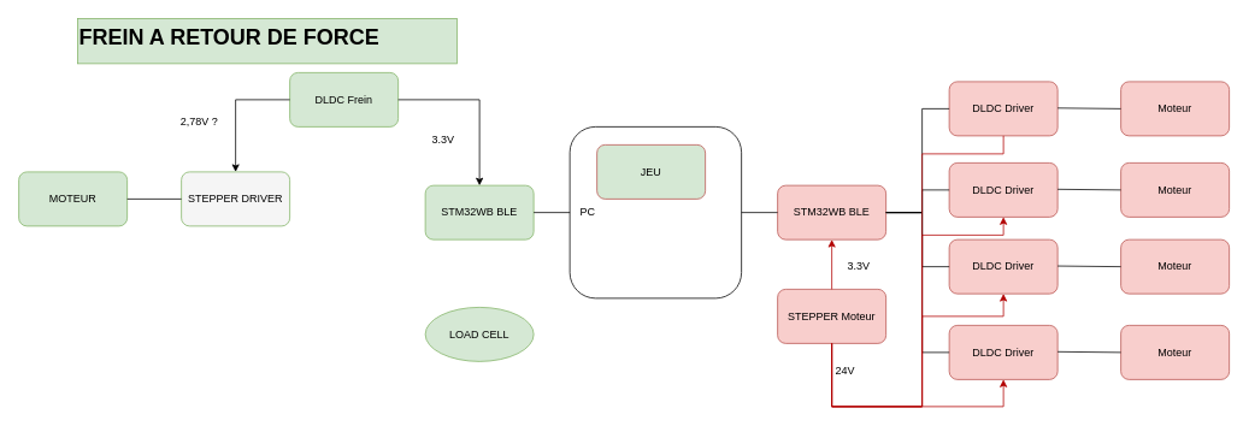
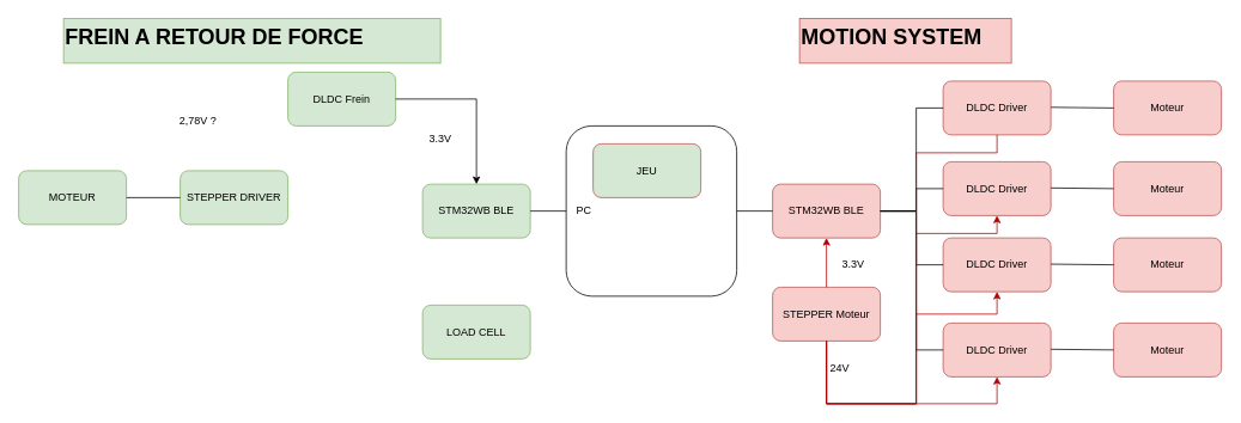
  <mxCell id="0" />
  <mxCell id="1" parent="0" />
  <mxCell id="2" value="" style="rounded=1;whiteSpace=wrap;html=1;" vertex="1" parent="1"><mxGeometry x="630" y="140" width="190" height="190" as="geometry" /></mxCell>
  <mxCell id="3" value="DLDC Driver" style="rounded=1;whiteSpace=wrap;html=1;fillColor=#f8cecc;strokeColor=#b85450;" vertex="1" parent="1"><mxGeometry x="1050" y="90" width="120" height="60" as="geometry" /></mxCell>
  <mxCell id="4" value="STEPPER Moteur" style="rounded=1;whiteSpace=wrap;html=1;fillColor=#f8cecc;strokeColor=#b85450;" vertex="1" parent="1"><mxGeometry x="860" y="320" width="120" height="60" as="geometry" /></mxCell>
  <mxCell id="5" value="STM32WB BLE" style="rounded=1;whiteSpace=wrap;html=1;fillColor=#f8cecc;strokeColor=#b85450;" vertex="1" parent="1"><mxGeometry x="860" y="205" width="120" height="60" as="geometry" /></mxCell>
  <mxCell id="6" value="JEU" style="rounded=1;whiteSpace=wrap;html=1;fillColor=#d5e8d4;strokeColor=#b85450;" vertex="1" parent="1"><mxGeometry x="660" y="160" width="120" height="60" as="geometry" /></mxCell>
  <mxCell id="7" value="Moteur" style="rounded=1;whiteSpace=wrap;html=1;fillColor=#f8cecc;strokeColor=#b85450;" vertex="1" parent="1"><mxGeometry x="1240" y="90" width="120" height="60" as="geometry" /></mxCell>
  <mxCell id="8" value="DLDC Frein" style="rounded=1;whiteSpace=wrap;html=1;fillColor=#d5e8d4;strokeColor=#82b366;" vertex="1" parent="1"><mxGeometry x="320" y="80" width="120" height="60" as="geometry" /></mxCell>
  <mxCell id="9" value="STM32WB BLE" style="rounded=1;whiteSpace=wrap;html=1;fillColor=#d5e8d4;strokeColor=#82b366;" vertex="1" parent="1"><mxGeometry x="470" y="205" width="120" height="60" as="geometry" /></mxCell>
- <mxCell id="10" value="LOAD CELL" style="ellipse;whiteSpace=wrap;html=1;fillColor=#d5e8d4;strokeColor=#82b366;" vertex="1" parent="1"><mxGeometry x="470" y="340" width="120" height="60" as="geometry" /></mxCell>
- <mxCell id="11" value="STEPPER DRIVER" style="rounded=1;whiteSpace=wrap;html=1;fillColor=#f5f5f5;strokeColor=#82b366;" vertex="1" parent="1"><mxGeometry x="200" y="190" width="120" height="60" as="geometry" /></mxCell>
+ <mxCell id="10" value="LOAD CELL" style="rounded=1;whiteSpace=wrap;html=1;fillColor=#d5e8d4;strokeColor=#82b366;" vertex="1" parent="1"><mxGeometry x="470" y="340" width="120" height="60" as="geometry" /></mxCell>
+ <mxCell id="11" value="STEPPER DRIVER" style="rounded=1;whiteSpace=wrap;html=1;fillColor=#d5e8d4;strokeColor=#82b366;" vertex="1" parent="1"><mxGeometry x="200" y="190" width="120" height="60" as="geometry" /></mxCell>
  <mxCell id="12" value="MOTEUR" style="rounded=1;whiteSpace=wrap;html=1;fillColor=#d5e8d4;strokeColor=#82b366;" vertex="1" parent="1"><mxGeometry x="20" y="190" width="120" height="60" as="geometry" /></mxCell>
  <mxCell id="13" value="PC" style="text;html=1;align=center;verticalAlign=middle;whiteSpace=wrap;rounded=0;" vertex="1" parent="1"><mxGeometry x="620" y="220" width="60" height="30" as="geometry" /></mxCell>
  <mxCell id="14" value="" style="endArrow=classic;html=1;rounded=0;exitX=1;exitY=0.5;exitDx=0;exitDy=0;entryX=0.5;entryY=0;entryDx=0;entryDy=0;" edge="1" parent="1" source="8" target="9"><mxGeometry width="50" height="50" relative="1" as="geometry"><mxPoint x="460" y="390" as="sourcePoint" /><mxPoint x="510" y="340" as="targetPoint" /><Array as="points"><mxPoint x="530" y="110" /></Array></mxGeometry></mxCell>
- <mxCell id="15" value="" style="endArrow=classic;html=1;rounded=0;exitX=0;exitY=0.5;exitDx=0;exitDy=0;entryX=0.5;entryY=0;entryDx=0;entryDy=0;" edge="1" parent="1" source="8" target="11"><mxGeometry width="50" height="50" relative="1" as="geometry"><mxPoint x="640" y="430" as="sourcePoint" /><mxPoint x="690" y="380" as="targetPoint" /><Array as="points"><mxPoint x="260" y="110" /></Array></mxGeometry></mxCell>
  <mxCell id="16" value="" style="endArrow=none;html=1;rounded=0;exitX=1;exitY=0.5;exitDx=0;exitDy=0;entryX=0;entryY=0.5;entryDx=0;entryDy=0;" edge="1" parent="1" source="12" target="11"><mxGeometry width="50" height="50" relative="1" as="geometry"><mxPoint x="640" y="430" as="sourcePoint" /><mxPoint x="690" y="380" as="targetPoint" /></mxGeometry></mxCell>
  <mxCell id="17" value="24V" style="text;html=1;align=center;verticalAlign=middle;whiteSpace=wrap;rounded=0;" vertex="1" parent="1"><mxGeometry x="905" y="395" width="60" height="30" as="geometry" /></mxCell>
  <mxCell id="18" value="3.3V" style="text;html=1;align=center;verticalAlign=middle;whiteSpace=wrap;rounded=0;" vertex="1" parent="1"><mxGeometry x="460" y="140" width="60" height="30" as="geometry" /></mxCell>
  <mxCell id="19" value="3.3V" style="text;html=1;align=center;verticalAlign=middle;whiteSpace=wrap;rounded=0;" vertex="1" parent="1"><mxGeometry x="920" y="280" width="60" height="30" as="geometry" /></mxCell>
  <mxCell id="20" value="" style="endArrow=none;html=1;rounded=0;exitX=1;exitY=0.5;exitDx=0;exitDy=0;entryX=0;entryY=0.5;entryDx=0;entryDy=0;" edge="1" parent="1" source="2" target="5"><mxGeometry width="50" height="50" relative="1" as="geometry"><mxPoint x="640" y="430" as="sourcePoint" /><mxPoint x="690" y="380" as="targetPoint" /></mxGeometry></mxCell>
  <mxCell id="21" value="" style="endArrow=none;html=1;rounded=0;exitX=1;exitY=0.5;exitDx=0;exitDy=0;" edge="1" parent="1" source="5" target="3"><mxGeometry width="50" height="50" relative="1" as="geometry"><mxPoint x="640" y="430" as="sourcePoint" /><mxPoint x="690" y="380" as="targetPoint" /><Array as="points"><mxPoint x="1020" y="235" /><mxPoint x="1020" y="120" /></Array></mxGeometry></mxCell>
  <mxCell id="22" value="" style="endArrow=none;html=1;rounded=0;exitX=1;exitY=0.5;exitDx=0;exitDy=0;entryX=0;entryY=0.5;entryDx=0;entryDy=0;" edge="1" parent="1" target="7"><mxGeometry width="50" height="50" relative="1" as="geometry"><mxPoint x="1170" y="119.23" as="sourcePoint" /><mxPoint x="1220" y="119" as="targetPoint" /><Array as="points" /></mxGeometry></mxCell>
+ <mxCell id="23" value="&lt;h1 style=&quot;margin-top: 0px;&quot;&gt;MOTION SYSTEM&lt;/h1&gt;" style="text;html=1;whiteSpace=wrap;overflow=hidden;rounded=0;fillColor=#f8cecc;strokeColor=#b85450;" vertex="1" parent="1"><mxGeometry x="890" y="20" width="236" height="50" as="geometry" /></mxCell>
  <mxCell id="24" value="" style="endArrow=none;html=1;rounded=0;exitX=1;exitY=0.5;exitDx=0;exitDy=0;entryX=0;entryY=0.5;entryDx=0;entryDy=0;" edge="1" parent="1" source="9" target="2"><mxGeometry width="50" height="50" relative="1" as="geometry"><mxPoint x="600" y="250" as="sourcePoint" /><mxPoint x="690" y="380" as="targetPoint" /></mxGeometry></mxCell>
- <mxCell id="25" value="&lt;h1 style=&quot;margin-top: 0px;&quot;&gt;FREIN A RETOUR DE FORCE&lt;/h1&gt;" style="text;html=1;whiteSpace=wrap;overflow=hidden;rounded=0;fillColor=#d5e8d4;strokeColor=#82b366;" vertex="1" parent="1"><mxGeometry x="85" y="20" width="420" height="50" as="geometry" /></mxCell>
+ <mxCell id="25" value="&lt;h1 style=&quot;margin-top: 0px;&quot;&gt;FREIN A RETOUR DE FORCE&lt;/h1&gt;" style="text;html=1;whiteSpace=wrap;overflow=hidden;rounded=0;fillColor=#d5e8d4;strokeColor=#82b366;" vertex="1" parent="1"><mxGeometry x="70" y="20" width="420" height="50" as="geometry" /></mxCell>
  <mxCell id="26" value="DLDC Driver" style="rounded=1;whiteSpace=wrap;html=1;fillColor=#f8cecc;strokeColor=#b85450;" vertex="1" parent="1"><mxGeometry x="1050" y="180" width="120" height="60" as="geometry" /></mxCell>
  <mxCell id="27" value="Moteur" style="rounded=1;whiteSpace=wrap;html=1;fillColor=#f8cecc;strokeColor=#b85450;" vertex="1" parent="1"><mxGeometry x="1240" y="180" width="120" height="60" as="geometry" /></mxCell>
  <mxCell id="28" value="" style="endArrow=none;html=1;rounded=0;exitX=1;exitY=0.5;exitDx=0;exitDy=0;entryX=0;entryY=0.5;entryDx=0;entryDy=0;" edge="1" parent="1" target="27"><mxGeometry width="50" height="50" relative="1" as="geometry"><mxPoint x="1170" y="209.23" as="sourcePoint" /><mxPoint x="1220" y="209" as="targetPoint" /><Array as="points" /></mxGeometry></mxCell>
  <mxCell id="29" value="DLDC Driver" style="rounded=1;whiteSpace=wrap;html=1;fillColor=#f8cecc;strokeColor=#b85450;" vertex="1" parent="1"><mxGeometry x="1050" y="265" width="120" height="60" as="geometry" /></mxCell>
  <mxCell id="30" value="Moteur" style="rounded=1;whiteSpace=wrap;html=1;fillColor=#f8cecc;strokeColor=#b85450;" vertex="1" parent="1"><mxGeometry x="1240" y="265" width="120" height="60" as="geometry" /></mxCell>
  <mxCell id="31" value="" style="endArrow=none;html=1;rounded=0;exitX=1;exitY=0.5;exitDx=0;exitDy=0;entryX=0;entryY=0.5;entryDx=0;entryDy=0;" edge="1" parent="1" target="30"><mxGeometry width="50" height="50" relative="1" as="geometry"><mxPoint x="1170" y="294.23" as="sourcePoint" /><mxPoint x="1220" y="294" as="targetPoint" /><Array as="points" /></mxGeometry></mxCell>
  <mxCell id="32" value="DLDC Driver" style="rounded=1;whiteSpace=wrap;html=1;fillColor=#f8cecc;strokeColor=#b85450;" vertex="1" parent="1"><mxGeometry x="1050" y="360" width="120" height="60" as="geometry" /></mxCell>
  <mxCell id="33" value="Moteur" style="rounded=1;whiteSpace=wrap;html=1;fillColor=#f8cecc;strokeColor=#b85450;" vertex="1" parent="1"><mxGeometry x="1240" y="360" width="120" height="60" as="geometry" /></mxCell>
  <mxCell id="34" value="" style="endArrow=none;html=1;rounded=0;exitX=1;exitY=0.5;exitDx=0;exitDy=0;entryX=0;entryY=0.5;entryDx=0;entryDy=0;" edge="1" parent="1" target="33"><mxGeometry width="50" height="50" relative="1" as="geometry"><mxPoint x="1170" y="389.23" as="sourcePoint" /><mxPoint x="1220" y="389" as="targetPoint" /><Array as="points" /></mxGeometry></mxCell>
  <mxCell id="35" value="" style="endArrow=none;html=1;rounded=0;exitX=1;exitY=0.5;exitDx=0;exitDy=0;entryX=0;entryY=0.5;entryDx=0;entryDy=0;" edge="1" parent="1" source="5" target="26"><mxGeometry width="50" height="50" relative="1" as="geometry"><mxPoint x="660" y="430" as="sourcePoint" /><mxPoint x="950" y="250" as="targetPoint" /><Array as="points"><mxPoint x="1020" y="235" /><mxPoint x="1020" y="210" /></Array></mxGeometry></mxCell>
  <mxCell id="36" value="" style="endArrow=none;html=1;rounded=0;exitX=1;exitY=0.5;exitDx=0;exitDy=0;entryX=0;entryY=0.5;entryDx=0;entryDy=0;" edge="1" parent="1" source="5" target="29"><mxGeometry width="50" height="50" relative="1" as="geometry"><mxPoint x="660" y="430" as="sourcePoint" /><mxPoint x="710" y="380" as="targetPoint" /><Array as="points"><mxPoint x="1020" y="235" /><mxPoint x="1020" y="295" /></Array></mxGeometry></mxCell>
  <mxCell id="37" value="" style="endArrow=none;html=1;rounded=0;entryX=1;entryY=0.5;entryDx=0;entryDy=0;exitX=0;exitY=0.5;exitDx=0;exitDy=0;" edge="1" parent="1" source="32" target="5"><mxGeometry width="50" height="50" relative="1" as="geometry"><mxPoint x="660" y="430" as="sourcePoint" /><mxPoint x="710" y="380" as="targetPoint" /><Array as="points"><mxPoint x="1020" y="390" /><mxPoint x="1020" y="290" /><mxPoint x="1020" y="235" /></Array></mxGeometry></mxCell>
  <mxCell id="38" value="" style="endArrow=classic;html=1;rounded=0;exitX=0.5;exitY=1;exitDx=0;exitDy=0;entryX=0.5;entryY=1;entryDx=0;entryDy=0;fillColor=#e51400;strokeColor=#B20000;" edge="1" parent="1" source="4" target="29"><mxGeometry width="50" height="50" relative="1" as="geometry"><mxPoint x="660" y="430" as="sourcePoint" /><mxPoint x="710" y="380" as="targetPoint" /><Array as="points"><mxPoint x="920" y="450" /><mxPoint x="1020" y="450" /><mxPoint x="1020" y="350" /><mxPoint x="1110" y="350" /></Array></mxGeometry></mxCell>
  <mxCell id="39" value="" style="endArrow=classic;html=1;rounded=0;exitX=0.5;exitY=1;exitDx=0;exitDy=0;entryX=0.5;entryY=1;entryDx=0;entryDy=0;fillColor=#e51400;strokeColor=#B20000;" edge="1" parent="1" source="4" target="26"><mxGeometry width="50" height="50" relative="1" as="geometry"><mxPoint x="660" y="430" as="sourcePoint" /><mxPoint x="710" y="380" as="targetPoint" /><Array as="points"><mxPoint x="920" y="450" /><mxPoint x="1020" y="450" /><mxPoint x="1020" y="260" /><mxPoint x="1110" y="260" /></Array></mxGeometry></mxCell>
  <mxCell id="40" value="" style="endArrow=none;html=1;rounded=0;exitX=0.5;exitY=1;exitDx=0;exitDy=0;entryX=0.5;entryY=1;entryDx=0;entryDy=0;fillColor=#e51400;strokeColor=#B20000;" edge="1" parent="1" source="4" target="3"><mxGeometry width="50" height="50" relative="1" as="geometry"><mxPoint x="660" y="430" as="sourcePoint" /><mxPoint x="710" y="380" as="targetPoint" /><Array as="points"><mxPoint x="920" y="450" /><mxPoint x="1020" y="450" /><mxPoint x="1020" y="170" /><mxPoint x="1110" y="170" /></Array></mxGeometry></mxCell>
  <mxCell id="41" value="" style="endArrow=classic;html=1;rounded=0;exitX=0.5;exitY=1;exitDx=0;exitDy=0;entryX=0.5;entryY=1;entryDx=0;entryDy=0;fillColor=#e51400;strokeColor=#B20000;" edge="1" parent="1" source="4" target="32"><mxGeometry width="50" height="50" relative="1" as="geometry"><mxPoint x="660" y="430" as="sourcePoint" /><mxPoint x="710" y="380" as="targetPoint" /><Array as="points"><mxPoint x="920" y="450" /><mxPoint x="1020" y="450" /><mxPoint x="1110" y="450" /></Array></mxGeometry></mxCell>
  <mxCell id="42" value="" style="endArrow=classic;html=1;rounded=0;exitX=0.5;exitY=0;exitDx=0;exitDy=0;entryX=0.5;entryY=1;entryDx=0;entryDy=0;fillColor=#e51400;strokeColor=#B20000;" edge="1" parent="1" source="4" target="5"><mxGeometry width="50" height="50" relative="1" as="geometry"><mxPoint x="660" y="430" as="sourcePoint" /><mxPoint x="710" y="380" as="targetPoint" /></mxGeometry></mxCell>
  <mxCell id="43" value="2,78V ?" style="text;html=1;align=center;verticalAlign=middle;whiteSpace=wrap;rounded=0;" vertex="1" parent="1"><mxGeometry x="190" y="120" width="60" height="30" as="geometry" /></mxCell>
